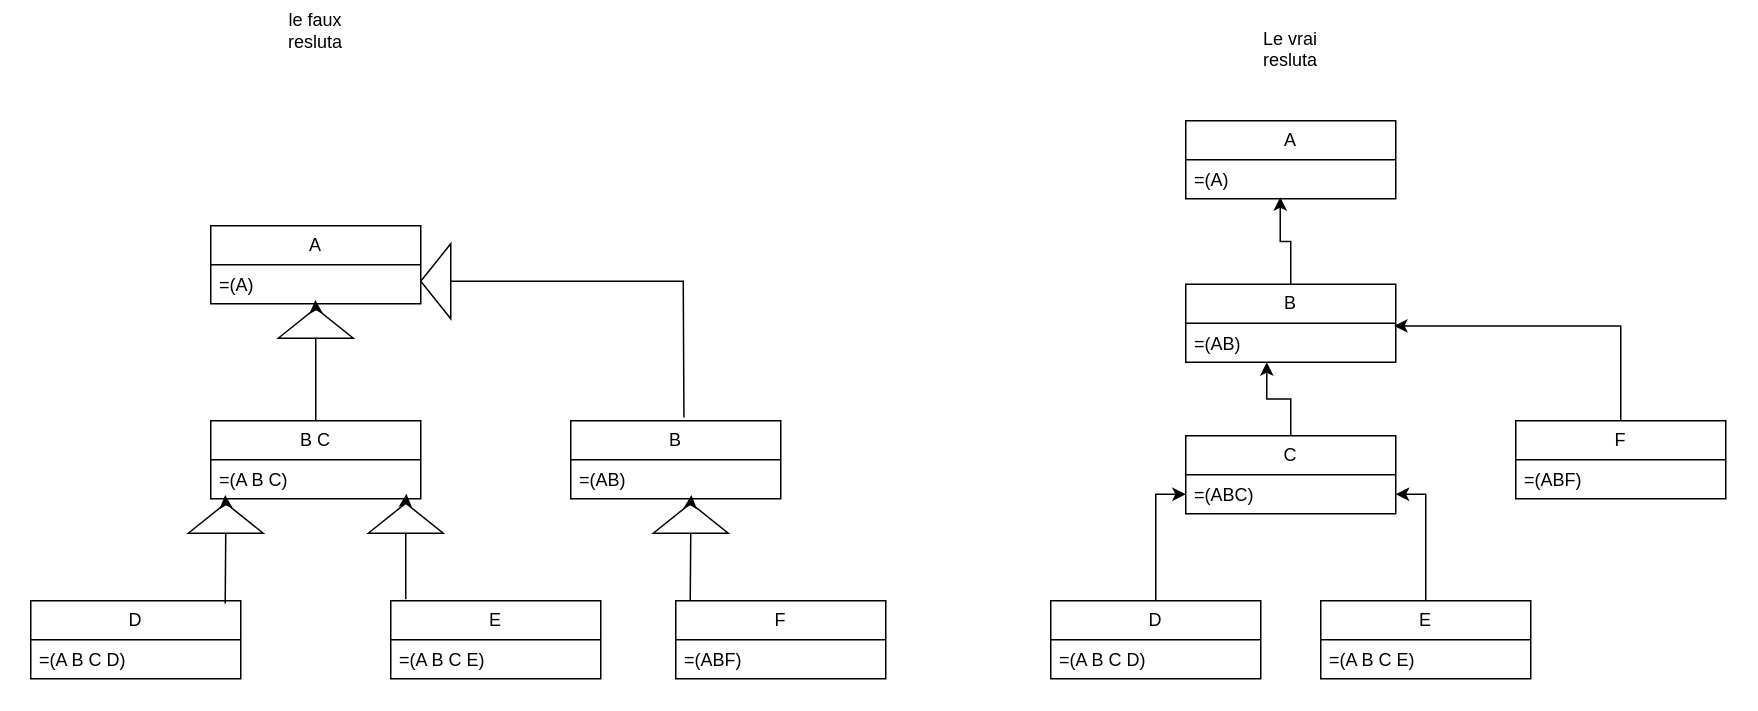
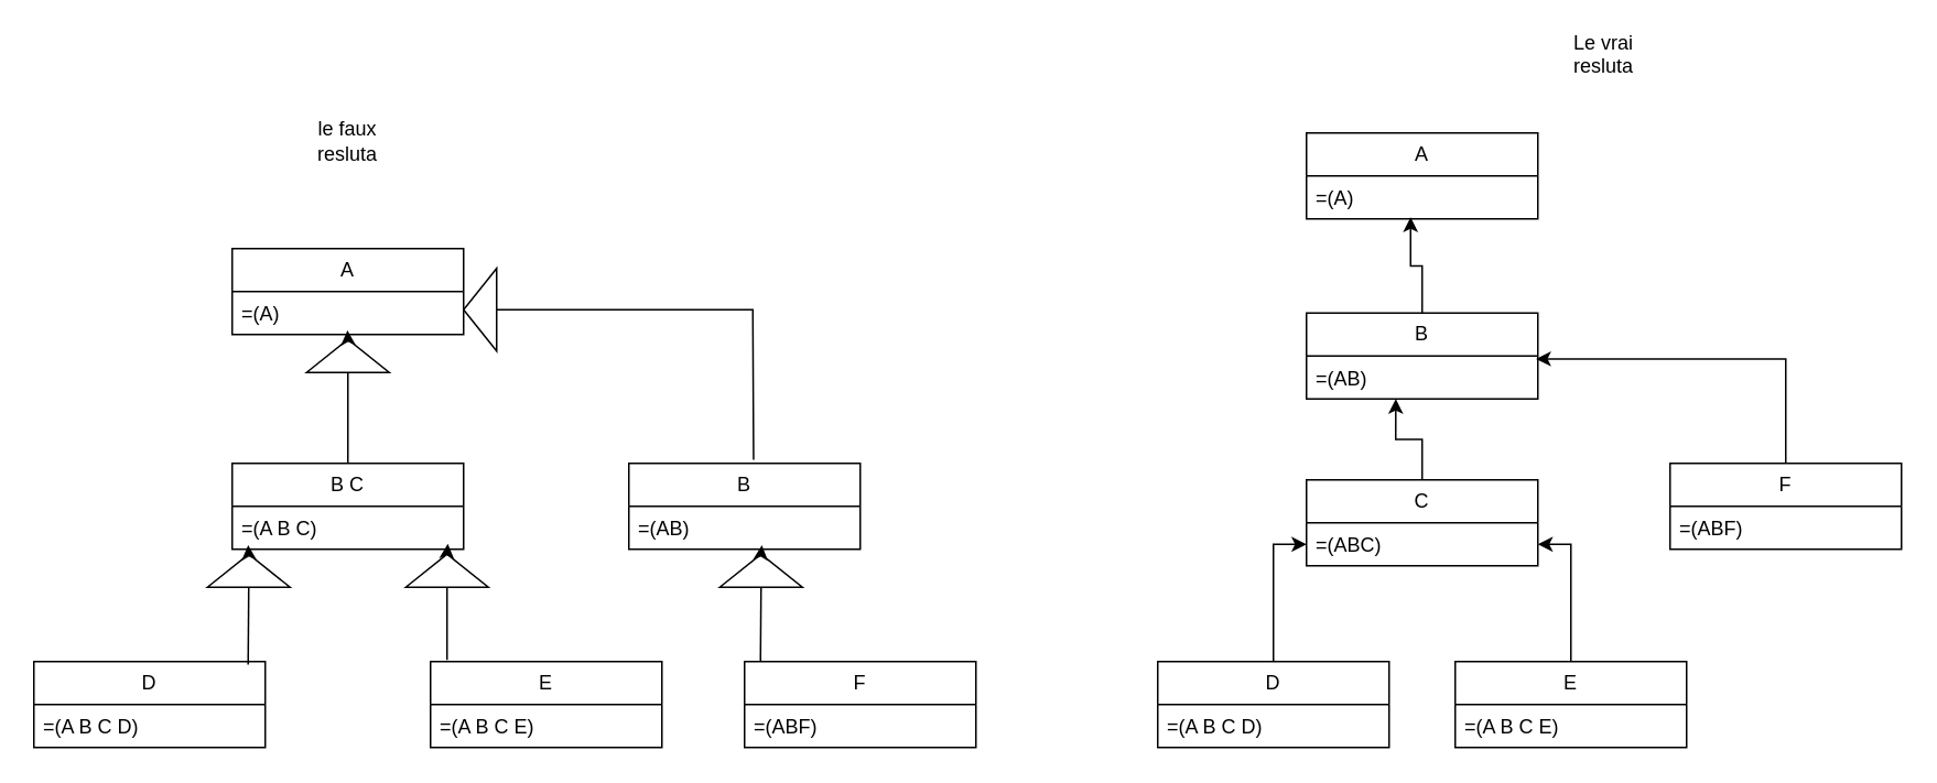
  <mxCell id="0" />
  <mxCell id="1" parent="0" />
  <mxCell id="2" value="A" style="swimlane;fontStyle=0;childLayout=stackLayout;horizontal=1;startSize=26;fillColor=none;horizontalStack=0;resizeParent=1;resizeParentMax=0;resizeLast=0;collapsible=1;marginBottom=0;whiteSpace=wrap;html=1;" parent="1" vertex="1"><mxGeometry x="140" y="150" width="140" height="52" as="geometry" /></mxCell>
  <mxCell id="3" value="=(A)" style="text;strokeColor=none;fillColor=none;align=left;verticalAlign=top;spacingLeft=4;spacingRight=4;overflow=hidden;rotatable=0;points=[[0,0.5],[1,0.5]];portConstraint=eastwest;whiteSpace=wrap;html=1;" parent="2" vertex="1"><mxGeometry y="26" width="140" height="26" as="geometry" /></mxCell>
  <mxCell id="4" value="B C" style="swimlane;fontStyle=0;childLayout=stackLayout;horizontal=1;startSize=26;fillColor=none;horizontalStack=0;resizeParent=1;resizeParentMax=0;resizeLast=0;collapsible=1;marginBottom=0;whiteSpace=wrap;html=1;" parent="1" vertex="1"><mxGeometry x="140" y="280" width="140" height="52" as="geometry" /></mxCell>
  <mxCell id="5" value="=(A B C)" style="text;strokeColor=none;fillColor=none;align=left;verticalAlign=top;spacingLeft=4;spacingRight=4;overflow=hidden;rotatable=0;points=[[0,0.5],[1,0.5]];portConstraint=eastwest;whiteSpace=wrap;html=1;" parent="4" vertex="1"><mxGeometry y="26" width="140" height="26" as="geometry" /></mxCell>
  <mxCell id="6" value="D" style="swimlane;fontStyle=0;childLayout=stackLayout;horizontal=1;startSize=26;fillColor=none;horizontalStack=0;resizeParent=1;resizeParentMax=0;resizeLast=0;collapsible=1;marginBottom=0;whiteSpace=wrap;html=1;" parent="1" vertex="1"><mxGeometry x="20" y="400" width="140" height="52" as="geometry" /></mxCell>
  <mxCell id="7" value="=(A B C D)" style="text;strokeColor=none;fillColor=none;align=left;verticalAlign=top;spacingLeft=4;spacingRight=4;overflow=hidden;rotatable=0;points=[[0,0.5],[1,0.5]];portConstraint=eastwest;whiteSpace=wrap;html=1;" parent="6" vertex="1"><mxGeometry y="26" width="140" height="26" as="geometry" /></mxCell>
  <mxCell id="8" value="E" style="swimlane;fontStyle=0;childLayout=stackLayout;horizontal=1;startSize=26;fillColor=none;horizontalStack=0;resizeParent=1;resizeParentMax=0;resizeLast=0;collapsible=1;marginBottom=0;whiteSpace=wrap;html=1;" parent="1" vertex="1"><mxGeometry x="260" y="400" width="140" height="52" as="geometry" /></mxCell>
  <mxCell id="9" value="=(A B C E)" style="text;strokeColor=none;fillColor=none;align=left;verticalAlign=top;spacingLeft=4;spacingRight=4;overflow=hidden;rotatable=0;points=[[0,0.5],[1,0.5]];portConstraint=eastwest;whiteSpace=wrap;html=1;" parent="8" vertex="1"><mxGeometry y="26" width="140" height="26" as="geometry" /></mxCell>
  <mxCell id="10" value="" style="triangle;whiteSpace=wrap;html=1;rotation=-90;" parent="1" vertex="1"><mxGeometry x="140" y="320" width="20" height="50" as="geometry" /></mxCell>
  <mxCell id="11" value="" style="triangle;whiteSpace=wrap;html=1;rotation=-90;" parent="1" vertex="1"><mxGeometry x="260" y="320" width="20" height="50" as="geometry" /></mxCell>
  <mxCell id="12" value="" style="triangle;whiteSpace=wrap;html=1;rotation=-90;" parent="1" vertex="1"><mxGeometry x="200" y="190" width="20" height="50" as="geometry" /></mxCell>
  <mxCell id="13" value="" style="endArrow=none;html=1;rounded=0;entryX=0;entryY=0.5;entryDx=0;entryDy=0;exitX=0.5;exitY=0;exitDx=0;exitDy=0;" parent="1" source="4" target="12" edge="1"><mxGeometry width="50" height="50" relative="1" as="geometry"><mxPoint x="180" y="280" as="sourcePoint" /><mxPoint x="230" y="230" as="targetPoint" /></mxGeometry></mxCell>
  <mxCell id="14" value="" style="endArrow=none;html=1;rounded=0;entryX=0;entryY=0.5;entryDx=0;entryDy=0;exitX=0.926;exitY=0.035;exitDx=0;exitDy=0;exitPerimeter=0;" parent="1" source="6" target="10" edge="1"><mxGeometry width="50" height="50" relative="1" as="geometry"><mxPoint x="150" y="400" as="sourcePoint" /><mxPoint x="150" y="360" as="targetPoint" /></mxGeometry></mxCell>
  <mxCell id="15" value="" style="endArrow=none;html=1;rounded=0;entryX=0;entryY=0.5;entryDx=0;entryDy=0;" parent="1" target="11" edge="1"><mxGeometry width="50" height="50" relative="1" as="geometry"><mxPoint x="270" y="399" as="sourcePoint" /><mxPoint x="310" y="431" as="targetPoint" /></mxGeometry></mxCell>
  <mxCell id="16" style="edgeStyle=orthogonalEdgeStyle;rounded=0;orthogonalLoop=1;jettySize=auto;html=1;exitX=1;exitY=0.5;exitDx=0;exitDy=0;entryX=0.069;entryY=0.904;entryDx=0;entryDy=0;entryPerimeter=0;" parent="1" source="10" target="5" edge="1"><mxGeometry relative="1" as="geometry" /></mxCell>
  <mxCell id="17" style="edgeStyle=orthogonalEdgeStyle;rounded=0;orthogonalLoop=1;jettySize=auto;html=1;exitX=1;exitY=0.5;exitDx=0;exitDy=0;entryX=0.932;entryY=0.872;entryDx=0;entryDy=0;entryPerimeter=0;" parent="1" source="11" target="5" edge="1"><mxGeometry relative="1" as="geometry" /></mxCell>
  <mxCell id="18" style="edgeStyle=orthogonalEdgeStyle;rounded=0;orthogonalLoop=1;jettySize=auto;html=1;exitX=1;exitY=0.5;exitDx=0;exitDy=0;entryX=0.498;entryY=0.904;entryDx=0;entryDy=0;entryPerimeter=0;" parent="1" source="12" target="3" edge="1"><mxGeometry relative="1" as="geometry" /></mxCell>
  <mxCell id="19" value="F" style="swimlane;fontStyle=0;childLayout=stackLayout;horizontal=1;startSize=26;fillColor=none;horizontalStack=0;resizeParent=1;resizeParentMax=0;resizeLast=0;collapsible=1;marginBottom=0;whiteSpace=wrap;html=1;" parent="1" vertex="1"><mxGeometry x="450" y="400" width="140" height="52" as="geometry" /></mxCell>
  <mxCell id="20" value="=(ABF)" style="text;strokeColor=none;fillColor=none;align=left;verticalAlign=top;spacingLeft=4;spacingRight=4;overflow=hidden;rotatable=0;points=[[0,0.5],[1,0.5]];portConstraint=eastwest;whiteSpace=wrap;html=1;" parent="19" vertex="1"><mxGeometry y="26" width="140" height="26" as="geometry" /></mxCell>
  <mxCell id="21" value="B" style="swimlane;fontStyle=0;childLayout=stackLayout;horizontal=1;startSize=26;fillColor=none;horizontalStack=0;resizeParent=1;resizeParentMax=0;resizeLast=0;collapsible=1;marginBottom=0;whiteSpace=wrap;html=1;" parent="1" vertex="1"><mxGeometry x="380" y="280" width="140" height="52" as="geometry" /></mxCell>
  <mxCell id="22" value="=(AB)" style="text;strokeColor=none;fillColor=none;align=left;verticalAlign=top;spacingLeft=4;spacingRight=4;overflow=hidden;rotatable=0;points=[[0,0.5],[1,0.5]];portConstraint=eastwest;whiteSpace=wrap;html=1;" parent="21" vertex="1"><mxGeometry y="26" width="140" height="26" as="geometry" /></mxCell>
  <mxCell id="23" value="" style="triangle;whiteSpace=wrap;html=1;rotation=-180;" parent="1" vertex="1"><mxGeometry x="280" y="162" width="20" height="50" as="geometry" /></mxCell>
  <mxCell id="24" value="" style="endArrow=none;html=1;rounded=0;exitX=0;exitY=0.5;exitDx=0;exitDy=0;entryX=0.539;entryY=-0.042;entryDx=0;entryDy=0;entryPerimeter=0;" parent="1" source="23" target="21" edge="1"><mxGeometry width="50" height="50" relative="1" as="geometry"><mxPoint x="560" y="340" as="sourcePoint" /><mxPoint x="590" y="190" as="targetPoint" /><Array as="points"><mxPoint x="455" y="187" /></Array></mxGeometry></mxCell>
  <mxCell id="25" value="" style="triangle;whiteSpace=wrap;html=1;rotation=-90;" parent="1" vertex="1"><mxGeometry x="450" y="320" width="20" height="50" as="geometry" /></mxCell>
  <mxCell id="26" style="edgeStyle=orthogonalEdgeStyle;rounded=0;orthogonalLoop=1;jettySize=auto;html=1;exitX=1;exitY=0.5;exitDx=0;exitDy=0;entryX=0.575;entryY=0.904;entryDx=0;entryDy=0;entryPerimeter=0;" parent="1" source="25" target="22" edge="1"><mxGeometry relative="1" as="geometry" /></mxCell>
  <mxCell id="27" value="" style="endArrow=none;html=1;rounded=0;entryX=0;entryY=0.5;entryDx=0;entryDy=0;exitX=0.069;exitY=-0.01;exitDx=0;exitDy=0;exitPerimeter=0;" parent="1" source="19" target="25" edge="1"><mxGeometry width="50" height="50" relative="1" as="geometry"><mxPoint x="450" y="400" as="sourcePoint" /><mxPoint x="500" y="350" as="targetPoint" /></mxGeometry></mxCell>
  <mxCell id="28" value="A" style="swimlane;fontStyle=0;childLayout=stackLayout;horizontal=1;startSize=26;fillColor=none;horizontalStack=0;resizeParent=1;resizeParentMax=0;resizeLast=0;collapsible=1;marginBottom=0;whiteSpace=wrap;html=1;" vertex="1" parent="1"><mxGeometry x="790" y="80" width="140" height="52" as="geometry" /></mxCell>
  <mxCell id="29" value="=(A)" style="text;strokeColor=none;fillColor=none;align=left;verticalAlign=top;spacingLeft=4;spacingRight=4;overflow=hidden;rotatable=0;points=[[0,0.5],[1,0.5]];portConstraint=eastwest;whiteSpace=wrap;html=1;" vertex="1" parent="28"><mxGeometry y="26" width="140" height="26" as="geometry" /></mxCell>
  <mxCell id="30" value="B" style="swimlane;fontStyle=0;childLayout=stackLayout;horizontal=1;startSize=26;fillColor=none;horizontalStack=0;resizeParent=1;resizeParentMax=0;resizeLast=0;collapsible=1;marginBottom=0;whiteSpace=wrap;html=1;" vertex="1" parent="1"><mxGeometry x="790" y="189" width="140" height="52" as="geometry" /></mxCell>
  <mxCell id="31" value="=(AB)" style="text;strokeColor=none;fillColor=none;align=left;verticalAlign=top;spacingLeft=4;spacingRight=4;overflow=hidden;rotatable=0;points=[[0,0.5],[1,0.5]];portConstraint=eastwest;whiteSpace=wrap;html=1;" vertex="1" parent="30"><mxGeometry y="26" width="140" height="26" as="geometry" /></mxCell>
  <mxCell id="32" value="F" style="swimlane;fontStyle=0;childLayout=stackLayout;horizontal=1;startSize=26;fillColor=none;horizontalStack=0;resizeParent=1;resizeParentMax=0;resizeLast=0;collapsible=1;marginBottom=0;whiteSpace=wrap;html=1;" vertex="1" parent="1"><mxGeometry x="1010" y="280" width="140" height="52" as="geometry" /></mxCell>
  <mxCell id="33" value="=(ABF)" style="text;strokeColor=none;fillColor=none;align=left;verticalAlign=top;spacingLeft=4;spacingRight=4;overflow=hidden;rotatable=0;points=[[0,0.5],[1,0.5]];portConstraint=eastwest;whiteSpace=wrap;html=1;" vertex="1" parent="32"><mxGeometry y="26" width="140" height="26" as="geometry" /></mxCell>
  <mxCell id="34" style="edgeStyle=orthogonalEdgeStyle;rounded=0;orthogonalLoop=1;jettySize=auto;html=1;entryX=0;entryY=0.5;entryDx=0;entryDy=0;" edge="1" parent="1" source="35" target="41"><mxGeometry relative="1" as="geometry" /></mxCell>
  <mxCell id="35" value="D" style="swimlane;fontStyle=0;childLayout=stackLayout;horizontal=1;startSize=26;fillColor=none;horizontalStack=0;resizeParent=1;resizeParentMax=0;resizeLast=0;collapsible=1;marginBottom=0;whiteSpace=wrap;html=1;" vertex="1" parent="1"><mxGeometry x="700" y="400" width="140" height="52" as="geometry" /></mxCell>
  <mxCell id="36" value="=(A B C D)" style="text;strokeColor=none;fillColor=none;align=left;verticalAlign=top;spacingLeft=4;spacingRight=4;overflow=hidden;rotatable=0;points=[[0,0.5],[1,0.5]];portConstraint=eastwest;whiteSpace=wrap;html=1;" vertex="1" parent="35"><mxGeometry y="26" width="140" height="26" as="geometry" /></mxCell>
  <mxCell id="37" style="edgeStyle=orthogonalEdgeStyle;rounded=0;orthogonalLoop=1;jettySize=auto;html=1;entryX=1;entryY=0.5;entryDx=0;entryDy=0;" edge="1" parent="1" source="38" target="41"><mxGeometry relative="1" as="geometry" /></mxCell>
  <mxCell id="38" value="E" style="swimlane;fontStyle=0;childLayout=stackLayout;horizontal=1;startSize=26;fillColor=none;horizontalStack=0;resizeParent=1;resizeParentMax=0;resizeLast=0;collapsible=1;marginBottom=0;whiteSpace=wrap;html=1;" vertex="1" parent="1"><mxGeometry x="880" y="400" width="140" height="52" as="geometry" /></mxCell>
  <mxCell id="39" value="=(A B C E)" style="text;strokeColor=none;fillColor=none;align=left;verticalAlign=top;spacingLeft=4;spacingRight=4;overflow=hidden;rotatable=0;points=[[0,0.5],[1,0.5]];portConstraint=eastwest;whiteSpace=wrap;html=1;" vertex="1" parent="38"><mxGeometry y="26" width="140" height="26" as="geometry" /></mxCell>
  <mxCell id="40" value="C" style="swimlane;fontStyle=0;childLayout=stackLayout;horizontal=1;startSize=26;fillColor=none;horizontalStack=0;resizeParent=1;resizeParentMax=0;resizeLast=0;collapsible=1;marginBottom=0;whiteSpace=wrap;html=1;" vertex="1" parent="1"><mxGeometry x="790" y="290" width="140" height="52" as="geometry" /></mxCell>
  <mxCell id="41" value="=(ABC)" style="text;strokeColor=none;fillColor=none;align=left;verticalAlign=top;spacingLeft=4;spacingRight=4;overflow=hidden;rotatable=0;points=[[0,0.5],[1,0.5]];portConstraint=eastwest;whiteSpace=wrap;html=1;" vertex="1" parent="40"><mxGeometry y="26" width="140" height="26" as="geometry" /></mxCell>
  <mxCell id="42" style="edgeStyle=orthogonalEdgeStyle;rounded=0;orthogonalLoop=1;jettySize=auto;html=1;entryX=0.386;entryY=1;entryDx=0;entryDy=0;entryPerimeter=0;" edge="1" parent="1" source="40" target="31"><mxGeometry relative="1" as="geometry" /></mxCell>
  <mxCell id="43" style="edgeStyle=orthogonalEdgeStyle;rounded=0;orthogonalLoop=1;jettySize=auto;html=1;entryX=0.45;entryY=0.962;entryDx=0;entryDy=0;entryPerimeter=0;" edge="1" parent="1" source="30" target="29"><mxGeometry relative="1" as="geometry" /></mxCell>
  <mxCell id="44" style="edgeStyle=orthogonalEdgeStyle;rounded=0;orthogonalLoop=1;jettySize=auto;html=1;entryX=0.992;entryY=0.069;entryDx=0;entryDy=0;entryPerimeter=0;" edge="1" parent="1" source="32" target="31"><mxGeometry relative="1" as="geometry" /></mxCell>
- <mxCell id="45" value="le faux resluta" style="text;html=1;align=center;verticalAlign=middle;whiteSpace=wrap;rounded=0;" vertex="1" parent="1"><mxGeometry x="180" y="5" width="60" height="30" as="geometry" /></mxCell>
- <mxCell id="46" value="Le vrai resluta&lt;div&gt;&lt;br&gt;&lt;/div&gt;" style="text;html=1;align=center;verticalAlign=middle;whiteSpace=wrap;rounded=0;" vertex="1" parent="1"><mxGeometry x="830" y="20" width="60" height="40" as="geometry" /></mxCell>
+ <mxCell id="45" value="le faux resluta" style="text;html=1;align=center;verticalAlign=middle;whiteSpace=wrap;rounded=0;" vertex="1" parent="1"><mxGeometry x="180" y="70" width="60" height="30" as="geometry" /></mxCell>
+ <mxCell id="46" value="Le vrai resluta&lt;div&gt;&lt;br&gt;&lt;/div&gt;" style="text;html=1;align=center;verticalAlign=middle;whiteSpace=wrap;rounded=0;" vertex="1" parent="1"><mxGeometry x="940" y="20" width="60" height="40" as="geometry" /></mxCell>
